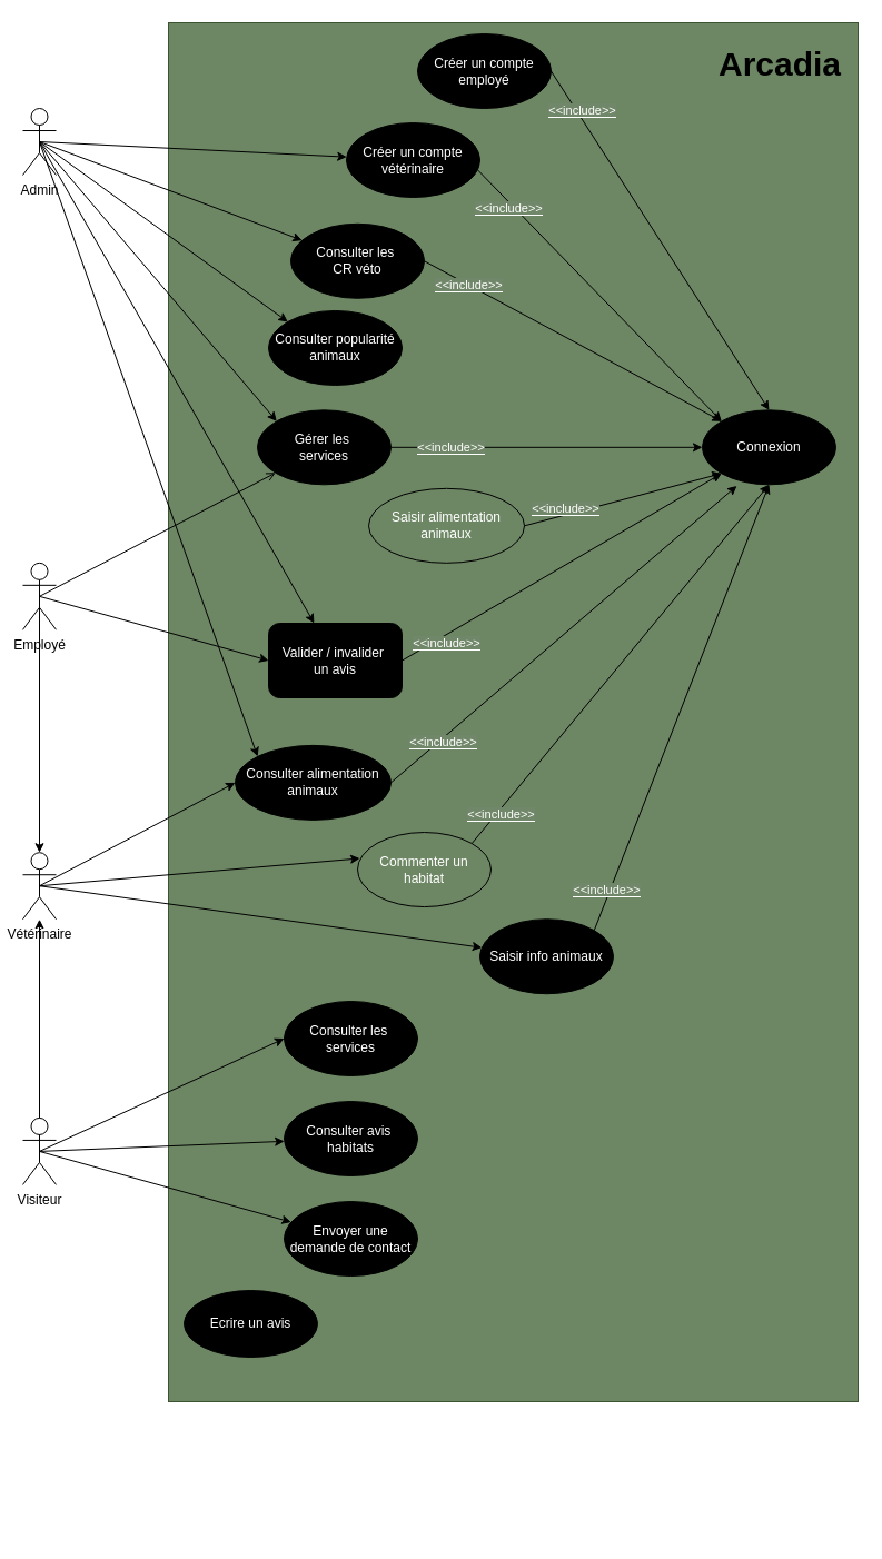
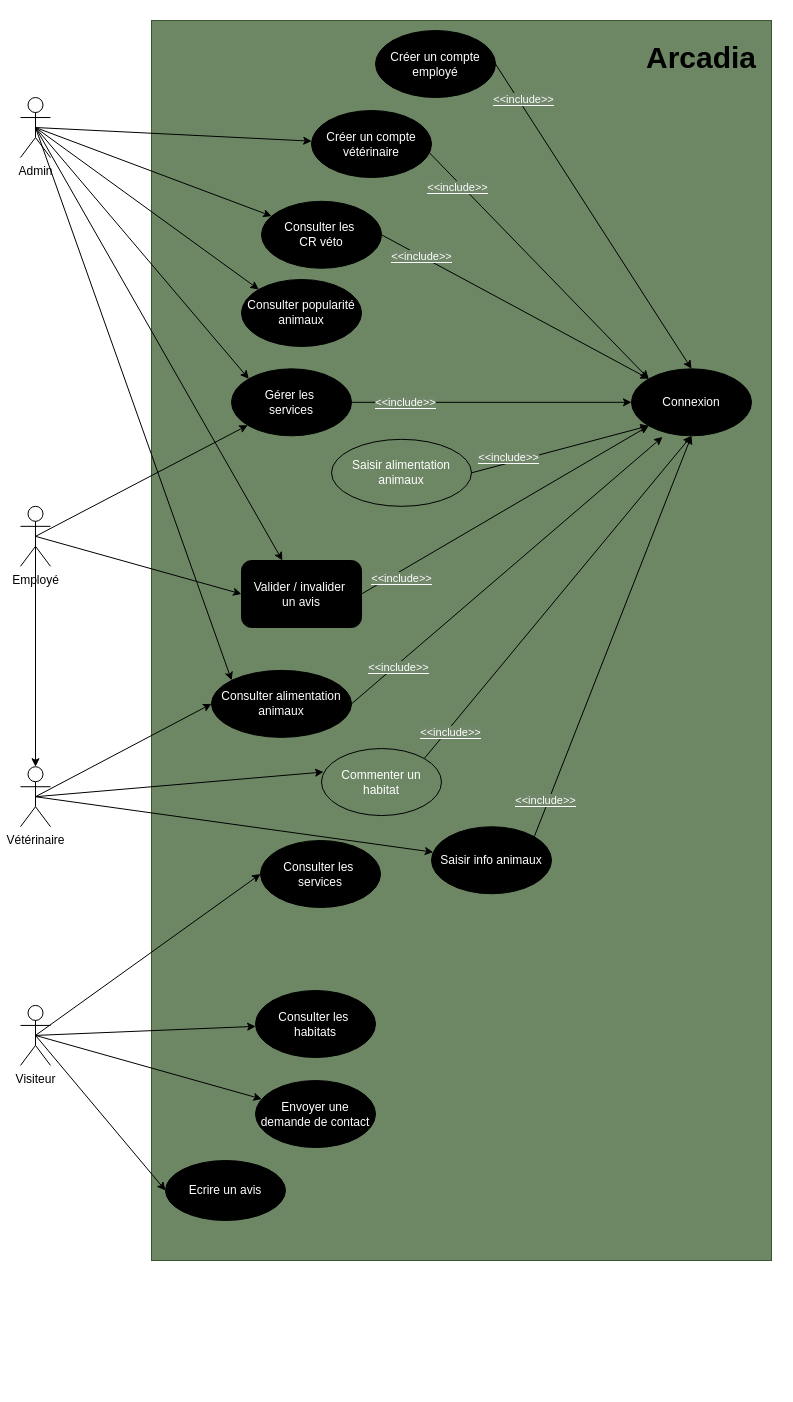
  <mxCell id="0" />
  <mxCell id="1" parent="0" />
  <mxCell id="2" value="" style="group" vertex="1" connectable="0" parent="1"><mxGeometry x="151" y="20" width="620" height="1360" as="geometry" /></mxCell>
  <mxCell id="3" value="" style="rounded=0;whiteSpace=wrap;html=1;fillColor=#6d8764;fontColor=#ffffff;strokeColor=#3A5431;" vertex="1" parent="2"><mxGeometry width="620" height="1240" as="geometry" /></mxCell>
  <mxCell id="4" value="&lt;font style=&quot;font-size: 30px;&quot;&gt;Arcadia&lt;/font&gt;" style="text;html=1;align=center;verticalAlign=middle;whiteSpace=wrap;rounded=0;fontStyle=1" vertex="1" parent="2"><mxGeometry x="480" y="19.997" width="140" height="33.506" as="geometry" /></mxCell>
  <mxCell id="5" value="&lt;span style=&quot;font-weight: normal;&quot;&gt;Saisir alimentation animaux&lt;/span&gt;" style="ellipse;whiteSpace=wrap;html=1;fontColor=#FFFFFF;labelBackgroundColor=none;fillColor=#6d8764;fontStyle=1;" vertex="1" parent="2"><mxGeometry x="180" y="418.828" width="140" height="67.012" as="geometry" /></mxCell>
  <mxCell id="6" value="Créer un compte employé" style="ellipse;whiteSpace=wrap;html=1;fontColor=#FFFFFF;labelBackgroundColor=none;fillColor=#000000;" vertex="1" parent="2"><mxGeometry x="224" y="10.004" width="120" height="67.012" as="geometry" /></mxCell>
- <mxCell id="7" value="Consulter avis&amp;nbsp;&lt;div&gt;habitats&lt;/div&gt;" style="ellipse;whiteSpace=wrap;html=1;fontColor=#FFFFFF;labelBackgroundColor=none;fillColor=#000000;" vertex="1" parent="2"><mxGeometry x="104" y="969.995" width="120" height="67.012" as="geometry" /></mxCell>
+ <mxCell id="7" value="Consulter les&amp;nbsp;&lt;div&gt;habitats&lt;/div&gt;" style="ellipse;whiteSpace=wrap;html=1;fontColor=#FFFFFF;labelBackgroundColor=none;fillColor=#000000;" vertex="1" parent="2"><mxGeometry x="104" y="969.995" width="120" height="67.012" as="geometry" /></mxCell>
  <mxCell id="8" value="Ecrire un avis" style="ellipse;whiteSpace=wrap;html=1;fontColor=#FFFFFF;labelBackgroundColor=none;fillColor=#000000;" vertex="1" parent="2"><mxGeometry x="14" y="1140" width="120" height="60" as="geometry" /></mxCell>
  <mxCell id="9" value="Créer un compte vétérinaire" style="ellipse;whiteSpace=wrap;html=1;fontColor=#FFFFFF;labelBackgroundColor=none;fillColor=#000000;" vertex="1" parent="2"><mxGeometry x="160" y="90.001" width="120" height="67.012" as="geometry" /></mxCell>
- <mxCell id="10" value="Consulter les&amp;nbsp;&lt;div&gt;services&lt;/div&gt;" style="ellipse;whiteSpace=wrap;html=1;fontColor=#FFFFFF;labelBackgroundColor=none;fillColor=#000000;" vertex="1" parent="2"><mxGeometry x="104" y="879.996" width="120" height="67.012" as="geometry" /></mxCell>
+ <mxCell id="10" value="Consulter les&amp;nbsp;&lt;div&gt;services&lt;/div&gt;" style="ellipse;whiteSpace=wrap;html=1;fontColor=#FFFFFF;labelBackgroundColor=none;fillColor=#000000;" vertex="1" parent="2"><mxGeometry x="109" y="819.996" width="120" height="67.012" as="geometry" /></mxCell>
  <mxCell id="11" value="Envoyer une demande de contact" style="ellipse;whiteSpace=wrap;html=1;fontColor=#FFFFFF;labelBackgroundColor=none;fillColor=#000000;" vertex="1" parent="2"><mxGeometry x="104" y="1060.005" width="120" height="67.012" as="geometry" /></mxCell>
  <mxCell id="12" style="edgeStyle=orthogonalEdgeStyle;rounded=0;orthogonalLoop=1;jettySize=auto;html=1;exitX=1;exitY=0.5;exitDx=0;exitDy=0;entryX=0;entryY=0.5;entryDx=0;entryDy=0;" edge="1" parent="1" source="14" target="15"><mxGeometry relative="1" as="geometry" /></mxCell>
  <mxCell id="13" value="&lt;span style=&quot;background-color: rgb(113, 135, 105);&quot;&gt;&lt;font color=&quot;#ffffff&quot;&gt;&amp;lt;&amp;lt;include&amp;gt;&amp;gt;&lt;/font&gt;&lt;/span&gt;" style="edgeLabel;html=1;align=center;verticalAlign=middle;resizable=0;points=[];" vertex="1" connectable="0" parent="12"><mxGeometry x="-0.864" y="2" relative="1" as="geometry"><mxPoint x="35" y="2" as="offset" /></mxGeometry></mxCell>
  <mxCell id="14" value="Gérer les&amp;nbsp;&lt;div&gt;services&lt;/div&gt;" style="ellipse;whiteSpace=wrap;html=1;fontColor=#FFFFFF;labelBackgroundColor=none;fillColor=#000000;" vertex="1" parent="1"><mxGeometry x="231" y="368.312" width="120" height="67.012" as="geometry" /></mxCell>
  <mxCell id="15" value="Connexion" style="ellipse;whiteSpace=wrap;html=1;fontColor=#ffffff;labelBackgroundColor=none;fillColor=#000000;strokeColor=#000000;" vertex="1" parent="1"><mxGeometry x="631" y="368.312" width="120" height="67.012" as="geometry" /></mxCell>
  <mxCell id="16" style="rounded=0;orthogonalLoop=1;jettySize=auto;html=1;exitX=1;exitY=0;exitDx=0;exitDy=0;entryX=0.5;entryY=1;entryDx=0;entryDy=0;" edge="1" parent="1" source="18" target="15"><mxGeometry relative="1" as="geometry" /></mxCell>
  <mxCell id="17" value="&lt;span style=&quot;background-color: rgb(113, 135, 105);&quot;&gt;&lt;font color=&quot;#ffffff&quot;&gt;&amp;lt;&amp;lt;include&amp;gt;&amp;gt;&lt;/font&gt;&lt;/span&gt;" style="edgeLabel;html=1;align=center;verticalAlign=middle;resizable=0;points=[];" vertex="1" connectable="0" parent="16"><mxGeometry x="-0.823" y="3" relative="1" as="geometry"><mxPoint as="offset" /></mxGeometry></mxCell>
  <mxCell id="18" value="Saisir info animaux" style="ellipse;whiteSpace=wrap;html=1;fontColor=#FFFFFF;labelBackgroundColor=none;fillColor=#000000;" vertex="1" parent="1"><mxGeometry x="431" y="826.227" width="120" height="67.012" as="geometry" /></mxCell>
  <mxCell id="19" style="rounded=0;orthogonalLoop=1;jettySize=auto;html=1;exitX=1;exitY=0.5;exitDx=0;exitDy=0;entryX=0;entryY=1;entryDx=0;entryDy=0;" edge="1" parent="1" source="21" target="15"><mxGeometry relative="1" as="geometry" /></mxCell>
  <mxCell id="20" value="&lt;span style=&quot;background-color: rgb(113, 135, 105);&quot;&gt;&lt;font color=&quot;#ffffff&quot;&gt;&amp;lt;&amp;lt;include&amp;gt;&amp;gt;&lt;/font&gt;&lt;/span&gt;" style="edgeLabel;html=1;align=center;verticalAlign=middle;resizable=0;points=[];" vertex="1" connectable="0" parent="19"><mxGeometry x="-0.794" y="-1" relative="1" as="geometry"><mxPoint x="10" as="offset" /></mxGeometry></mxCell>
  <mxCell id="21" value="Valider / invalider&amp;nbsp;&lt;div&gt;un avis&lt;/div&gt;" style="whiteSpace=wrap;html=1;fontColor=#FFFFFF;labelBackgroundColor=none;fillColor=#000000;rounded=1;" vertex="1" parent="1"><mxGeometry x="241" y="559.996" width="120" height="67.012" as="geometry" /></mxCell>
  <mxCell id="22" style="rounded=0;orthogonalLoop=1;jettySize=auto;html=1;exitX=1;exitY=0.5;exitDx=0;exitDy=0;entryX=0.5;entryY=0;entryDx=0;entryDy=0;" edge="1" parent="1" source="6" target="15"><mxGeometry relative="1" as="geometry" /></mxCell>
  <mxCell id="23" value="&lt;span style=&quot;background-color: rgb(113, 135, 105);&quot;&gt;&lt;font color=&quot;#ffffff&quot;&gt;&amp;lt;&amp;lt;include&amp;gt;&amp;gt;&lt;/font&gt;&lt;/span&gt;" style="edgeLabel;html=1;align=center;verticalAlign=middle;resizable=0;points=[];" vertex="1" connectable="0" parent="22"><mxGeometry x="-0.818" y="-2" relative="1" as="geometry"><mxPoint x="11" y="6" as="offset" /></mxGeometry></mxCell>
  <mxCell id="24" style="rounded=0;orthogonalLoop=1;jettySize=auto;html=1;exitX=0.975;exitY=0.617;exitDx=0;exitDy=0;entryX=0;entryY=0;entryDx=0;entryDy=0;exitPerimeter=0;" edge="1" parent="1" source="9" target="15"><mxGeometry relative="1" as="geometry" /></mxCell>
  <mxCell id="25" value="&lt;span style=&quot;background-color: rgb(113, 135, 105);&quot;&gt;&lt;font color=&quot;#ffffff&quot;&gt;&amp;lt;&amp;lt;include&amp;gt;&amp;gt;&lt;/font&gt;&lt;/span&gt;" style="edgeLabel;html=1;align=center;verticalAlign=middle;resizable=0;points=[];" vertex="1" connectable="0" parent="24"><mxGeometry x="-0.849" y="-3" relative="1" as="geometry"><mxPoint x="14" y="16" as="offset" /></mxGeometry></mxCell>
  <mxCell id="26" style="rounded=0;orthogonalLoop=1;jettySize=auto;html=1;exitX=1;exitY=0.5;exitDx=0;exitDy=0;entryX=0;entryY=0;entryDx=0;entryDy=0;" edge="1" parent="1" source="28" target="15"><mxGeometry relative="1" as="geometry" /></mxCell>
  <mxCell id="27" value="&lt;span style=&quot;background-color: rgb(113, 135, 105);&quot;&gt;&lt;font color=&quot;#ffffff&quot;&gt;&amp;lt;&amp;lt;include&amp;gt;&amp;gt;&lt;/font&gt;&lt;/span&gt;" style="edgeLabel;html=1;align=center;verticalAlign=middle;resizable=0;points=[];" vertex="1" connectable="0" parent="26"><mxGeometry x="-0.858" relative="1" as="geometry"><mxPoint x="20" y="11" as="offset" /></mxGeometry></mxCell>
  <mxCell id="28" value="Consulter les&amp;nbsp;&lt;div&gt;CR véto&lt;/div&gt;" style="ellipse;whiteSpace=wrap;html=1;fontColor=#FFFFFF;labelBackgroundColor=none;fillColor=#000000;" vertex="1" parent="1"><mxGeometry x="261" y="200.781" width="120" height="67.012" as="geometry" /></mxCell>
  <mxCell id="29" value="Consulter popularité animaux" style="ellipse;whiteSpace=wrap;html=1;fontColor=#FFFFFF;labelBackgroundColor=none;fillColor=#000000;" vertex="1" parent="1"><mxGeometry x="241" y="278.962" width="120" height="67.012" as="geometry" /></mxCell>
  <mxCell id="30" style="rounded=0;orthogonalLoop=1;jettySize=auto;html=1;exitX=1;exitY=0.5;exitDx=0;exitDy=0;entryX=0;entryY=1;entryDx=0;entryDy=0;" edge="1" parent="1" source="5" target="15"><mxGeometry relative="1" as="geometry" /></mxCell>
  <mxCell id="31" value="&lt;font style=&quot;background-color: rgb(113, 135, 105);&quot; color=&quot;#ffffff&quot;&gt;&amp;lt;&amp;lt;include&amp;gt;&amp;gt;&lt;/font&gt;" style="edgeLabel;html=1;align=center;verticalAlign=middle;resizable=0;points=[];" vertex="1" connectable="0" parent="30"><mxGeometry x="-0.729" y="1" relative="1" as="geometry"><mxPoint x="13" y="-8" as="offset" /></mxGeometry></mxCell>
  <mxCell id="32" style="rounded=0;orthogonalLoop=1;jettySize=auto;html=1;exitX=1;exitY=0;exitDx=0;exitDy=0;entryX=0.5;entryY=1;entryDx=0;entryDy=0;" edge="1" parent="1" source="34" target="15"><mxGeometry relative="1" as="geometry" /></mxCell>
  <mxCell id="33" value="&lt;span style=&quot;background-color: rgb(113, 135, 105);&quot;&gt;&lt;font color=&quot;#ffffff&quot;&gt;&amp;lt;&amp;lt;include&amp;gt;&amp;gt;&lt;/font&gt;&lt;/span&gt;" style="edgeLabel;html=1;align=center;verticalAlign=middle;resizable=0;points=[];" vertex="1" connectable="0" parent="32"><mxGeometry x="-0.824" y="-3" relative="1" as="geometry"><mxPoint as="offset" /></mxGeometry></mxCell>
  <mxCell id="34" value="Commenter un habitat" style="ellipse;whiteSpace=wrap;html=1;fontColor=#FFFFFF;labelBackgroundColor=none;fillColor=#6d8764;" vertex="1" parent="1"><mxGeometry x="321" y="748.047" width="120" height="67.012" as="geometry" /></mxCell>
  <mxCell id="35" style="rounded=0;orthogonalLoop=1;jettySize=auto;html=1;exitX=1;exitY=0.5;exitDx=0;exitDy=0;entryX=0.258;entryY=1.017;entryDx=0;entryDy=0;entryPerimeter=0;" edge="1" parent="1" source="37" target="15"><mxGeometry relative="1" as="geometry" /></mxCell>
  <mxCell id="36" value="&lt;font style=&quot;background-color: rgb(113, 135, 105);&quot; color=&quot;#ffffff&quot;&gt;&amp;lt;&amp;lt;include&amp;gt;&amp;gt;&lt;/font&gt;" style="edgeLabel;html=1;align=center;verticalAlign=middle;resizable=0;points=[];" vertex="1" connectable="0" parent="35"><mxGeometry x="-0.708" y="-2" relative="1" as="geometry"><mxPoint y="1" as="offset" /></mxGeometry></mxCell>
  <mxCell id="37" value="&lt;span style=&quot;font-weight: normal;&quot;&gt;Consulter alimentation animaux&lt;/span&gt;" style="ellipse;whiteSpace=wrap;html=1;fontColor=#FFFFFF;labelBackgroundColor=none;fillColor=#000000;fontStyle=1" vertex="1" parent="1"><mxGeometry x="211" y="669.866" width="140" height="67.012" as="geometry" /></mxCell>
  <mxCell id="38" style="rounded=0;orthogonalLoop=1;jettySize=auto;html=1;exitX=0.5;exitY=0.5;exitDx=0;exitDy=0;exitPerimeter=0;" edge="1" parent="1" source="44" target="21"><mxGeometry relative="1" as="geometry" /></mxCell>
  <mxCell id="39" style="rounded=0;orthogonalLoop=1;jettySize=auto;html=1;exitX=0.5;exitY=0.5;exitDx=0;exitDy=0;exitPerimeter=0;" edge="1" parent="1" source="44" target="9"><mxGeometry relative="1" as="geometry" /></mxCell>
  <mxCell id="40" style="rounded=0;orthogonalLoop=1;jettySize=auto;html=1;exitX=0.5;exitY=0.5;exitDx=0;exitDy=0;exitPerimeter=0;" edge="1" parent="1" source="44" target="28"><mxGeometry relative="1" as="geometry" /></mxCell>
  <mxCell id="41" style="rounded=0;orthogonalLoop=1;jettySize=auto;html=1;exitX=0.5;exitY=0.5;exitDx=0;exitDy=0;exitPerimeter=0;entryX=0;entryY=0;entryDx=0;entryDy=0;" edge="1" parent="1" source="44" target="29"><mxGeometry relative="1" as="geometry" /></mxCell>
  <mxCell id="42" style="rounded=0;orthogonalLoop=1;jettySize=auto;html=1;exitX=0.5;exitY=0.5;exitDx=0;exitDy=0;exitPerimeter=0;entryX=0;entryY=0;entryDx=0;entryDy=0;" edge="1" parent="1" source="44" target="14"><mxGeometry relative="1" as="geometry" /></mxCell>
  <mxCell id="43" style="rounded=0;orthogonalLoop=1;jettySize=auto;html=1;exitX=0.5;exitY=0.5;exitDx=0;exitDy=0;exitPerimeter=0;entryX=0;entryY=0;entryDx=0;entryDy=0;" edge="1" parent="1" source="44" target="37"><mxGeometry relative="1" as="geometry" /></mxCell>
  <mxCell id="44" value="Admin" style="shape=umlActor;verticalLabelPosition=bottom;verticalAlign=top;html=1;outlineConnect=0;" vertex="1" parent="1"><mxGeometry x="20" y="97.02" width="30" height="60" as="geometry" /></mxCell>
- <mxCell id="45" style="rounded=0;orthogonalLoop=1;jettySize=auto;html=1;exitX=0.5;exitY=0.5;exitDx=0;exitDy=0;exitPerimeter=0;endArrow=open;" edge="1" parent="1" source="47" target="14"><mxGeometry relative="1" as="geometry" /></mxCell>
+ <mxCell id="45" style="rounded=0;orthogonalLoop=1;jettySize=auto;html=1;exitX=0.5;exitY=0.5;exitDx=0;exitDy=0;exitPerimeter=0;" edge="1" parent="1" source="47" target="14"><mxGeometry relative="1" as="geometry" /></mxCell>
  <mxCell id="46" style="rounded=0;orthogonalLoop=1;jettySize=auto;html=1;exitX=0.5;exitY=0.5;exitDx=0;exitDy=0;exitPerimeter=0;entryX=0;entryY=0.5;entryDx=0;entryDy=0;" edge="1" parent="1" source="47" target="21"><mxGeometry relative="1" as="geometry" /></mxCell>
  <mxCell id="47" value="Employé" style="shape=umlActor;verticalLabelPosition=bottom;verticalAlign=top;html=1;outlineConnect=0;" vertex="1" parent="1"><mxGeometry x="20" y="505.84" width="30" height="60" as="geometry" /></mxCell>
  <mxCell id="48" style="rounded=0;orthogonalLoop=1;jettySize=auto;html=1;exitX=0.5;exitY=0.5;exitDx=0;exitDy=0;exitPerimeter=0;entryX=0;entryY=0.5;entryDx=0;entryDy=0;" edge="1" parent="1" source="50" target="37"><mxGeometry relative="1" as="geometry" /></mxCell>
  <mxCell id="49" style="rounded=0;orthogonalLoop=1;jettySize=auto;html=1;exitX=0.5;exitY=0.5;exitDx=0;exitDy=0;exitPerimeter=0;" edge="1" parent="1" source="50" target="18"><mxGeometry relative="1" as="geometry" /></mxCell>
  <mxCell id="50" value="Vétérinaire" style="shape=umlActor;verticalLabelPosition=bottom;verticalAlign=top;html=1;outlineConnect=0;" vertex="1" parent="1"><mxGeometry x="20" y="766.23" width="30" height="60" as="geometry" /></mxCell>
  <mxCell id="51" style="rounded=0;orthogonalLoop=1;jettySize=auto;html=1;exitX=0.5;exitY=0.5;exitDx=0;exitDy=0;exitPerimeter=0;entryX=0;entryY=0.5;entryDx=0;entryDy=0;" edge="1" parent="1" source="55" target="10"><mxGeometry relative="1" as="geometry" /></mxCell>
  <mxCell id="52" style="rounded=0;orthogonalLoop=1;jettySize=auto;html=1;exitX=0.5;exitY=0.5;exitDx=0;exitDy=0;exitPerimeter=0;" edge="1" parent="1" source="55" target="7"><mxGeometry relative="1" as="geometry" /></mxCell>
  <mxCell id="53" style="rounded=0;orthogonalLoop=1;jettySize=auto;html=1;exitX=0.5;exitY=0.5;exitDx=0;exitDy=0;exitPerimeter=0;" edge="1" parent="1" source="55" target="11"><mxGeometry relative="1" as="geometry" /></mxCell>
- <mxCell id="54" style="rounded=0;orthogonalLoop=1;jettySize=auto;html=1;exitX=0.5;exitY=0.5;exitDx=0;exitDy=0;exitPerimeter=0;" edge="1" parent="1" source="55" target="50"><mxGeometry relative="1" as="geometry" /></mxCell>
+ <mxCell id="54" style="rounded=0;orthogonalLoop=1;jettySize=auto;html=1;exitX=0.5;exitY=0.5;exitDx=0;exitDy=0;exitPerimeter=0;entryX=0;entryY=0.5;entryDx=0;entryDy=0;" edge="1" parent="1" source="55" target="8"><mxGeometry relative="1" as="geometry" /></mxCell>
  <mxCell id="55" value="Visiteur" style="shape=umlActor;verticalLabelPosition=bottom;verticalAlign=top;html=1;outlineConnect=0;" vertex="1" parent="1"><mxGeometry x="20" y="1004.93" width="30" height="60" as="geometry" /></mxCell>
  <mxCell id="56" style="rounded=0;orthogonalLoop=1;jettySize=auto;html=1;exitX=0.5;exitY=0.5;exitDx=0;exitDy=0;exitPerimeter=0;" edge="1" parent="1" source="47" target="50"><mxGeometry relative="1" as="geometry" /></mxCell>
  <mxCell id="57" style="rounded=0;orthogonalLoop=1;jettySize=auto;html=1;exitX=0.5;exitY=0.5;exitDx=0;exitDy=0;exitPerimeter=0;entryX=0.017;entryY=0.35;entryDx=0;entryDy=0;entryPerimeter=0;" edge="1" parent="1" source="50" target="34"><mxGeometry relative="1" as="geometry" /></mxCell>
